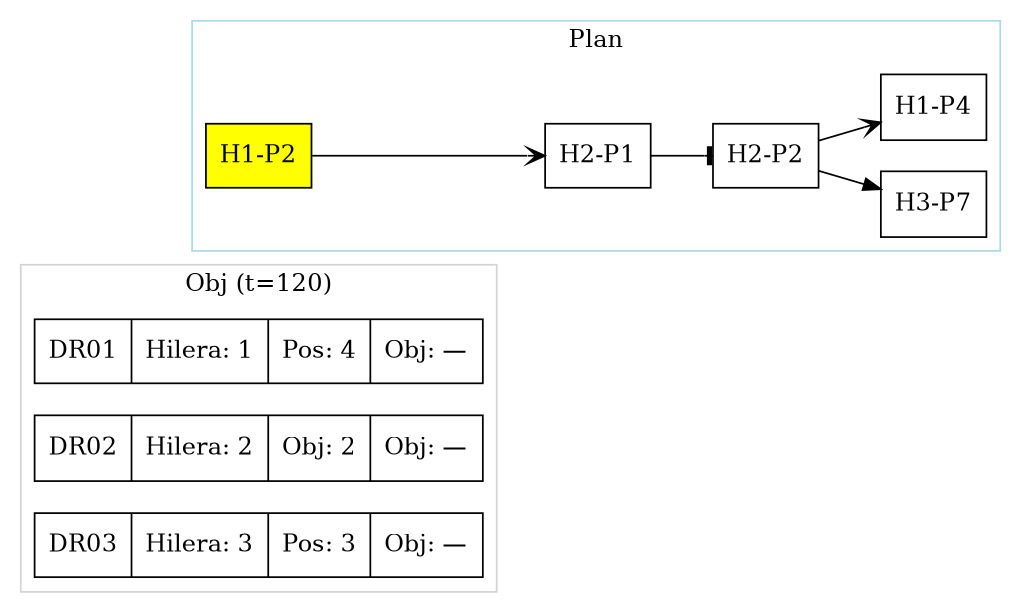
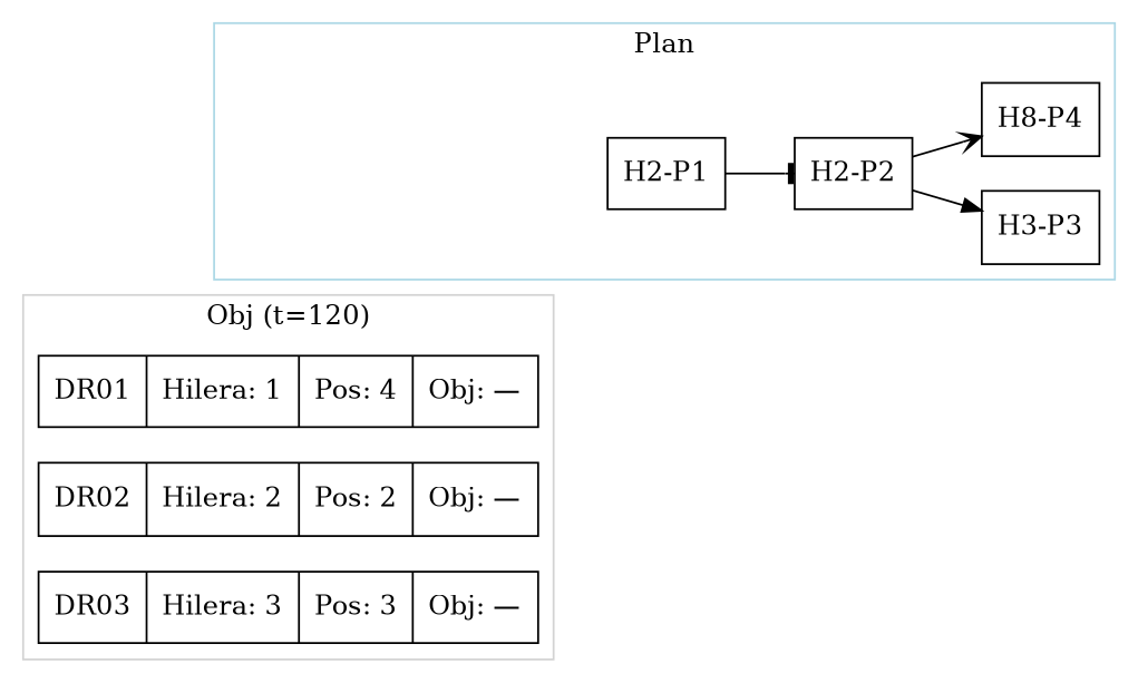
  digraph {
    rankdir=LR
    node [shape=record]
    edge [arrowhead=vee]
    n1 [label="{DR01|Hilera: 1|Pos: 4|Obj: —}"]
-   n2 [label="{DR02|Hilera: 2|Obj: 2|Obj: —}"]
+   n2 [label="{DR02|Hilera: 2|Pos: 2|Obj: —}"]
    n3 [label="{DR03|Hilera: 3|Pos: 3|Obj: —}"]
-   n4 [fillcolor=yellow label="H1-P2" style=filled]
    n5 [label="H2-P1"]
    n6 [label="H2-P2"]
-   n7 [label="H3-P7"]
-   n8 [label="H1-P4"]
+   n7 [label="H3-P3"]
+   n8 [label="H8-P4"]
    subgraph cluster_1 {
      color=lightgrey
      label="Obj (t=120)"
      n1
      n2
      n3
    }
    subgraph cluster_2 {
      color=lightblue
      label=Plan
-     n4
      n5
      n6
      n7
      n8
    }
-   n4 -> n5
    n5 -> n6 [arrowhead=tee]
    n6 -> n7 [arrowhead=normal]
    n6 -> n8
  }
